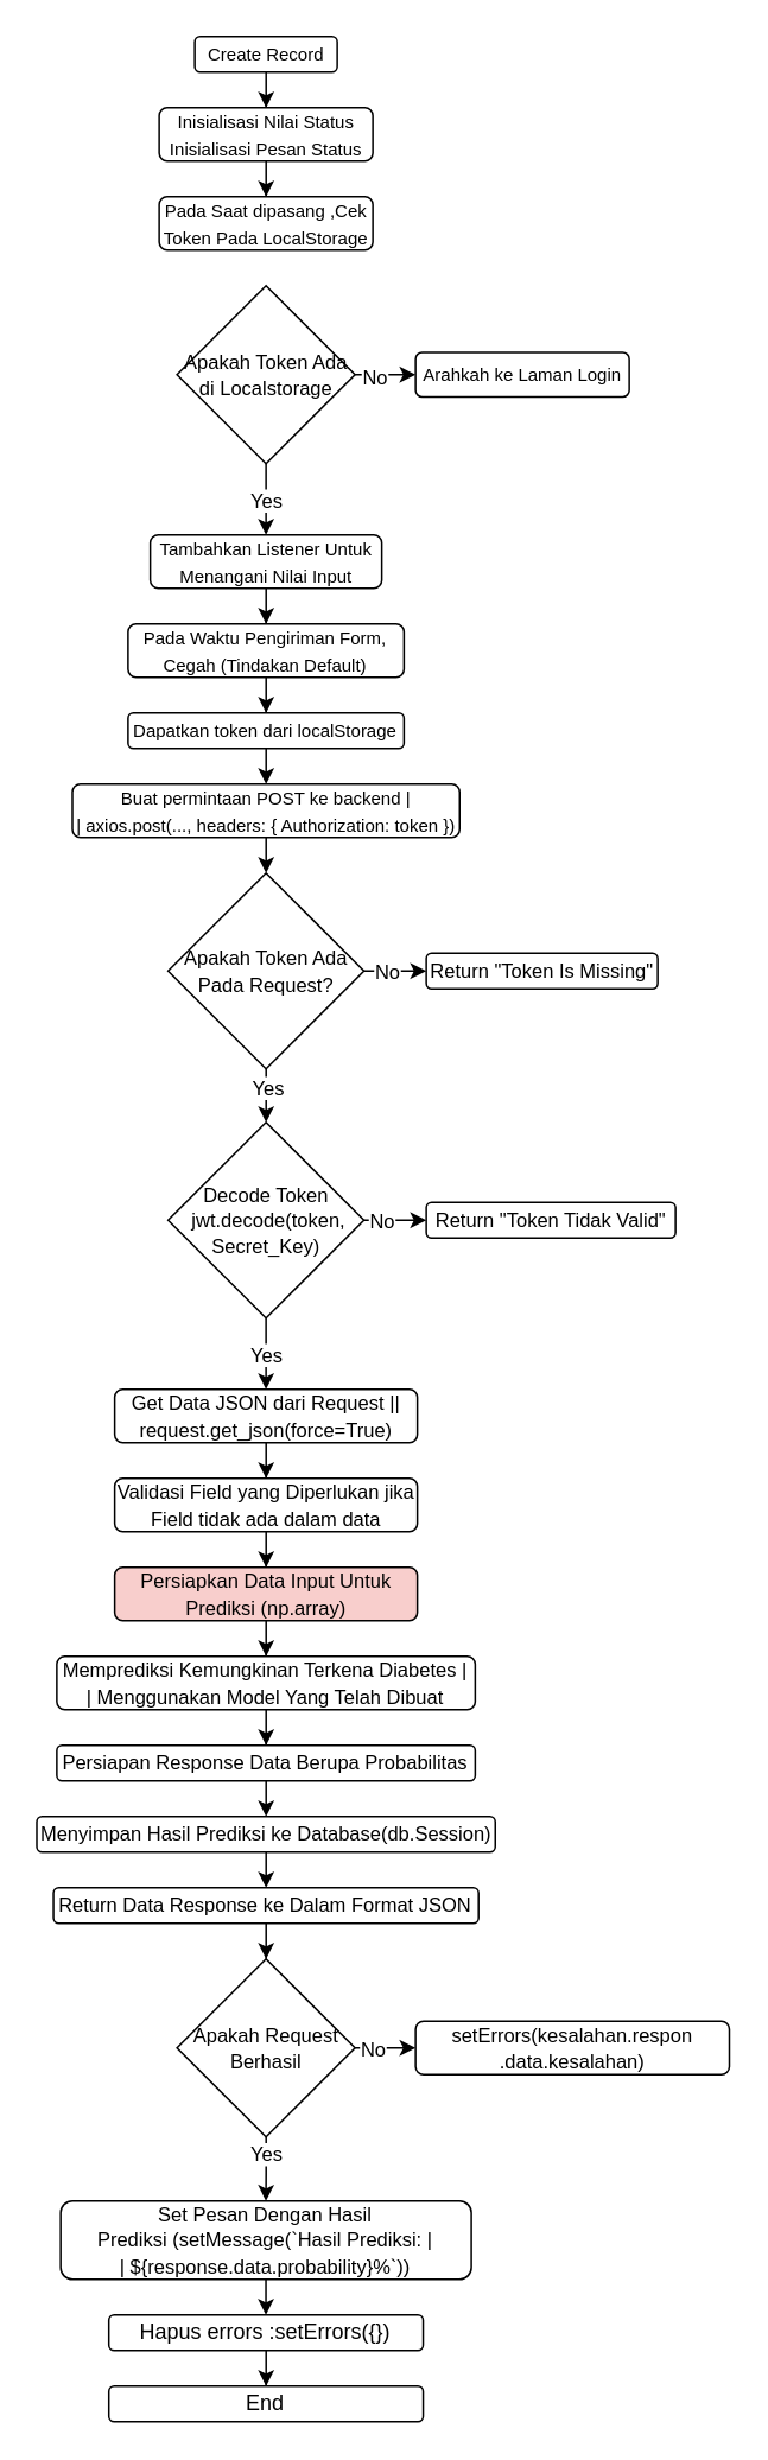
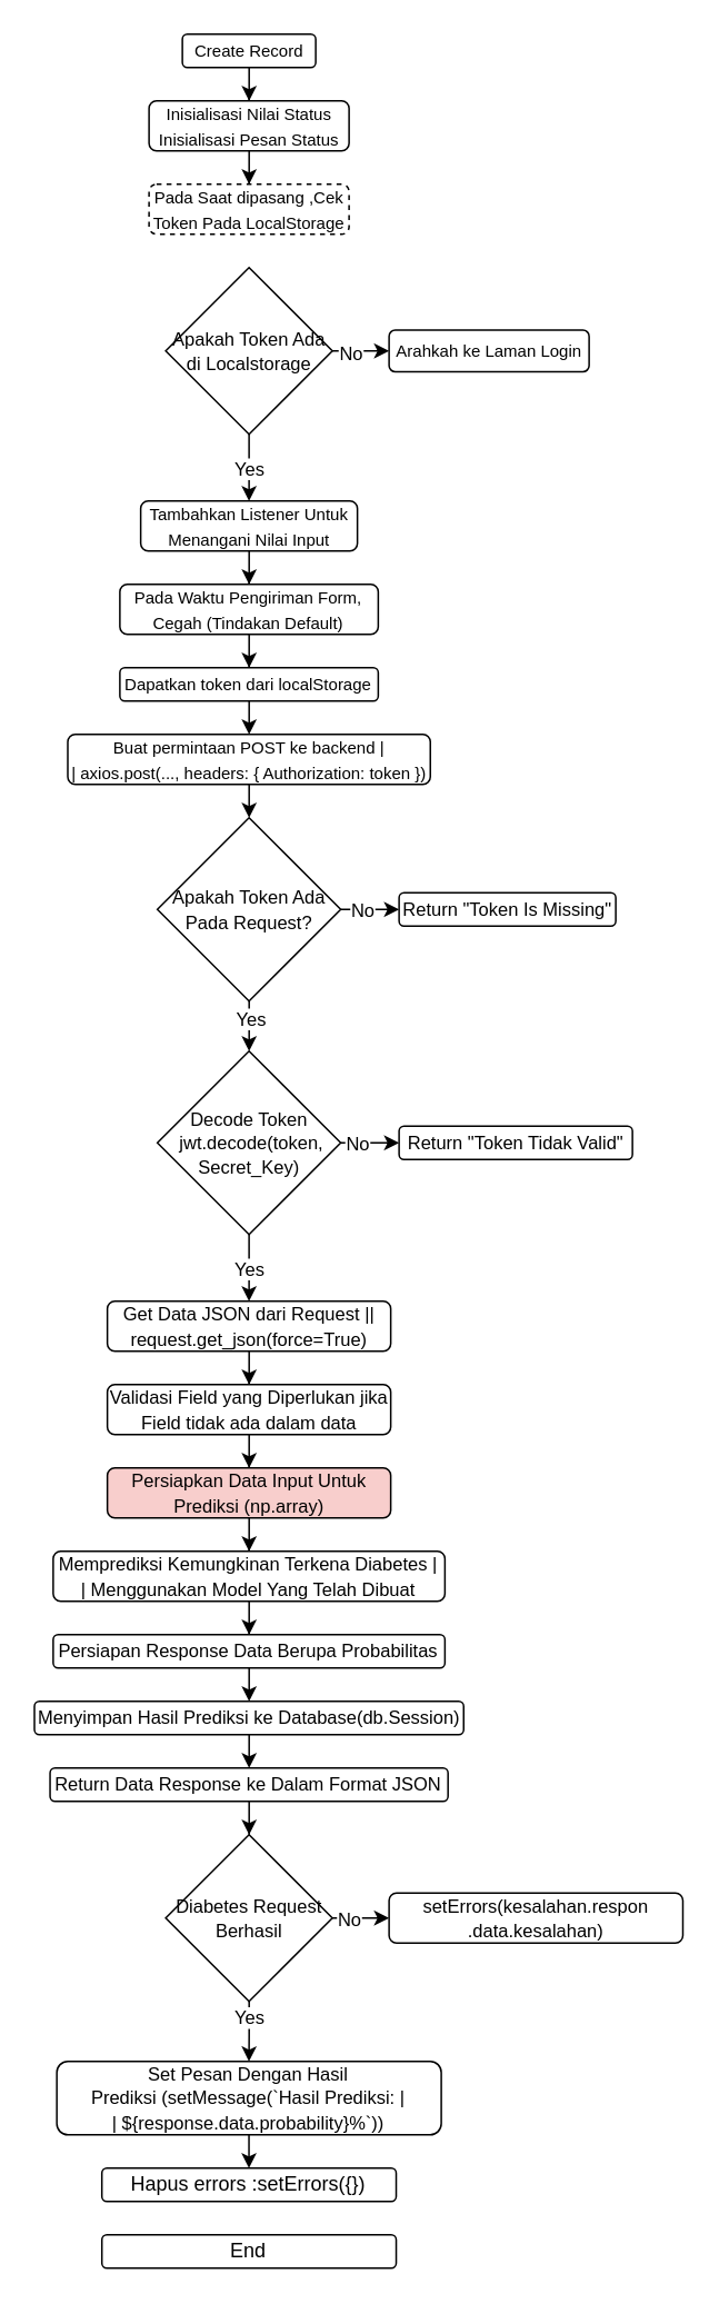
  <mxCell id="0" />
  <mxCell id="1" parent="0" />
  <mxCell id="2" value="" style="edgeStyle=orthogonalEdgeStyle;rounded=0;orthogonalLoop=1;jettySize=auto;html=1;" edge="1" parent="1" source="3" target="5"><mxGeometry relative="1" as="geometry" /></mxCell>
  <mxCell id="3" value="&lt;font size=&quot;1&quot;&gt;Create Record&lt;/font&gt;" style="rounded=1;whiteSpace=wrap;html=1;" vertex="1" parent="1"><mxGeometry x="108.75" y="20" width="80" height="20" as="geometry" /></mxCell>
  <mxCell id="4" value="" style="edgeStyle=orthogonalEdgeStyle;rounded=0;orthogonalLoop=1;jettySize=auto;html=1;" edge="1" parent="1" source="5" target="6"><mxGeometry relative="1" as="geometry" /></mxCell>
  <mxCell id="5" value="&lt;font size=&quot;1&quot;&gt;Inisialisasi Nilai Status&lt;/font&gt;&lt;div&gt;&lt;font size=&quot;1&quot;&gt;Inisialisasi Pesan Status&lt;/font&gt;&lt;/div&gt;" style="rounded=1;whiteSpace=wrap;html=1;" vertex="1" parent="1"><mxGeometry x="88.75" y="60" width="120" height="30" as="geometry" /></mxCell>
- <mxCell id="6" value="&lt;font size=&quot;1&quot;&gt;Pada Saat dipasang ,Cek Token Pada LocalStorage&lt;/font&gt;" style="rounded=1;whiteSpace=wrap;html=1;" vertex="1" parent="1"><mxGeometry x="88.75" y="110" width="120" height="30" as="geometry" /></mxCell>
+ <mxCell id="6" value="&lt;font size=&quot;1&quot;&gt;Pada Saat dipasang ,Cek Token Pada LocalStorage&lt;/font&gt;" style="rounded=1;whiteSpace=wrap;html=1;dashed=1;" vertex="1" parent="1"><mxGeometry x="88.75" y="110" width="120" height="30" as="geometry" /></mxCell>
  <mxCell id="7" value="" style="edgeStyle=orthogonalEdgeStyle;rounded=0;orthogonalLoop=1;jettySize=auto;html=1;" edge="1" parent="1" source="11" target="12"><mxGeometry relative="1" as="geometry" /></mxCell>
  <mxCell id="8" value="No" style="edgeLabel;html=1;align=center;verticalAlign=middle;resizable=0;points=[];" vertex="1" connectable="0" parent="7"><mxGeometry x="-0.522" y="-1" relative="1" as="geometry"><mxPoint as="offset" /></mxGeometry></mxCell>
  <mxCell id="9" value="" style="edgeStyle=orthogonalEdgeStyle;rounded=0;orthogonalLoop=1;jettySize=auto;html=1;" edge="1" parent="1" source="11" target="14"><mxGeometry relative="1" as="geometry" /></mxCell>
  <mxCell id="10" value="Yes" style="edgeLabel;html=1;align=center;verticalAlign=middle;resizable=0;points=[];" vertex="1" connectable="0" parent="9"><mxGeometry x="0.307" y="1" relative="1" as="geometry"><mxPoint x="-1" y="-6" as="offset" /></mxGeometry></mxCell>
  <mxCell id="11" value="&lt;font style=&quot;font-size: 11px;&quot;&gt;Apakah Token Ada di Localstorage&lt;/font&gt;" style="rhombus;whiteSpace=wrap;html=1;" vertex="1" parent="1"><mxGeometry x="98.75" y="160" width="100" height="100" as="geometry" /></mxCell>
  <mxCell id="12" value="&lt;font size=&quot;1&quot;&gt;Arahkah ke Laman Login&lt;/font&gt;" style="rounded=1;whiteSpace=wrap;html=1;" vertex="1" parent="1"><mxGeometry x="232.75" y="197.5" width="120" height="25" as="geometry" /></mxCell>
  <mxCell id="13" value="" style="edgeStyle=orthogonalEdgeStyle;rounded=0;orthogonalLoop=1;jettySize=auto;html=1;" edge="1" parent="1" source="14" target="16"><mxGeometry relative="1" as="geometry" /></mxCell>
  <mxCell id="14" value="&lt;font size=&quot;1&quot;&gt;Tambahkan Listener Untuk Menangani Nilai Input&lt;/font&gt;" style="rounded=1;whiteSpace=wrap;html=1;" vertex="1" parent="1"><mxGeometry x="83.75" y="300" width="130" height="30" as="geometry" /></mxCell>
  <mxCell id="15" value="" style="edgeStyle=orthogonalEdgeStyle;rounded=0;orthogonalLoop=1;jettySize=auto;html=1;" edge="1" parent="1" source="16" target="18"><mxGeometry relative="1" as="geometry" /></mxCell>
  <mxCell id="16" value="&lt;font size=&quot;1&quot;&gt;Pada Waktu Pengiriman Form, Cegah (Tindakan Default)&lt;/font&gt;" style="rounded=1;whiteSpace=wrap;html=1;" vertex="1" parent="1"><mxGeometry x="71.25" y="350" width="155" height="30" as="geometry" /></mxCell>
  <mxCell id="17" value="" style="edgeStyle=orthogonalEdgeStyle;rounded=0;orthogonalLoop=1;jettySize=auto;html=1;" edge="1" parent="1" source="18" target="20"><mxGeometry relative="1" as="geometry" /></mxCell>
  <mxCell id="18" value="&lt;font size=&quot;1&quot;&gt;Dapatkan token dari localStorage&lt;/font&gt;" style="rounded=1;whiteSpace=wrap;html=1;" vertex="1" parent="1"><mxGeometry x="71.25" y="400" width="155" height="20" as="geometry" /></mxCell>
  <mxCell id="19" value="" style="edgeStyle=orthogonalEdgeStyle;rounded=0;orthogonalLoop=1;jettySize=auto;html=1;" edge="1" parent="1" source="20" target="25"><mxGeometry relative="1" as="geometry" /></mxCell>
  <mxCell id="20" value="&lt;div&gt;&lt;font size=&quot;1&quot;&gt;Buat permintaan POST ke backend |&lt;/font&gt;&lt;/div&gt;&lt;div&gt;&lt;font size=&quot;1&quot;&gt;| axios.post(..., headers: { Authorization: token })&lt;/font&gt;&lt;/div&gt;" style="rounded=1;whiteSpace=wrap;html=1;" vertex="1" parent="1"><mxGeometry x="40" y="440" width="217.5" height="30" as="geometry" /></mxCell>
  <mxCell id="21" value="" style="edgeStyle=orthogonalEdgeStyle;rounded=0;orthogonalLoop=1;jettySize=auto;html=1;" edge="1" parent="1" source="25" target="26"><mxGeometry relative="1" as="geometry" /></mxCell>
  <mxCell id="22" value="No" style="edgeLabel;html=1;align=center;verticalAlign=middle;resizable=0;points=[];" vertex="1" connectable="0" parent="21"><mxGeometry x="-0.437" relative="1" as="geometry"><mxPoint as="offset" /></mxGeometry></mxCell>
  <mxCell id="23" value="" style="edgeStyle=orthogonalEdgeStyle;rounded=0;orthogonalLoop=1;jettySize=auto;html=1;" edge="1" parent="1" source="25" target="31"><mxGeometry relative="1" as="geometry" /></mxCell>
  <mxCell id="24" value="Yes" style="edgeLabel;html=1;align=center;verticalAlign=middle;resizable=0;points=[];" vertex="1" connectable="0" parent="23"><mxGeometry x="0.24" y="1" relative="1" as="geometry"><mxPoint as="offset" /></mxGeometry></mxCell>
  <mxCell id="25" value="&lt;font style=&quot;font-size: 11px;&quot;&gt;Apakah Token Ada Pada Request?&lt;/font&gt;" style="rhombus;whiteSpace=wrap;html=1;" vertex="1" parent="1"><mxGeometry x="93.75" y="490" width="110" height="110" as="geometry" /></mxCell>
  <mxCell id="26" value="&lt;font style=&quot;font-size: 11px;&quot;&gt;Return &quot;Token Is Missing&quot;&lt;/font&gt;" style="rounded=1;whiteSpace=wrap;html=1;" vertex="1" parent="1"><mxGeometry x="238.75" y="535" width="130" height="20" as="geometry" /></mxCell>
  <mxCell id="27" value="" style="edgeStyle=orthogonalEdgeStyle;rounded=0;orthogonalLoop=1;jettySize=auto;html=1;" edge="1" parent="1" source="31" target="32"><mxGeometry relative="1" as="geometry" /></mxCell>
  <mxCell id="28" value="No" style="edgeLabel;html=1;align=center;verticalAlign=middle;resizable=0;points=[];" vertex="1" connectable="0" parent="27"><mxGeometry x="-0.57" y="-2" relative="1" as="geometry"><mxPoint y="-2" as="offset" /></mxGeometry></mxCell>
  <mxCell id="29" value="" style="edgeStyle=orthogonalEdgeStyle;rounded=0;orthogonalLoop=1;jettySize=auto;html=1;" edge="1" parent="1" source="31" target="34"><mxGeometry relative="1" as="geometry" /></mxCell>
  <mxCell id="30" value="Yes" style="edgeLabel;html=1;align=center;verticalAlign=middle;resizable=0;points=[];" vertex="1" connectable="0" parent="29"><mxGeometry x="0.293" relative="1" as="geometry"><mxPoint y="-6" as="offset" /></mxGeometry></mxCell>
  <mxCell id="31" value="&lt;div&gt;&lt;span style=&quot;font-size: 11px;&quot;&gt;Decode Token&lt;/span&gt;&lt;/div&gt;&lt;div&gt;&lt;span style=&quot;font-size: 11px;&quot;&gt;&amp;nbsp;jwt.decode(token, Secret_Key)&lt;/span&gt;&lt;/div&gt;" style="rhombus;whiteSpace=wrap;html=1;" vertex="1" parent="1"><mxGeometry x="93.75" y="630" width="110" height="110" as="geometry" /></mxCell>
  <mxCell id="32" value="&lt;font style=&quot;font-size: 11px;&quot;&gt;Return &quot;Token Tidak Valid&quot;&lt;/font&gt;" style="rounded=1;whiteSpace=wrap;html=1;" vertex="1" parent="1"><mxGeometry x="238.75" y="675" width="140" height="20" as="geometry" /></mxCell>
  <mxCell id="33" value="" style="edgeStyle=orthogonalEdgeStyle;rounded=0;orthogonalLoop=1;jettySize=auto;html=1;" edge="1" parent="1" source="34" target="36"><mxGeometry relative="1" as="geometry" /></mxCell>
  <mxCell id="34" value="&lt;font style=&quot;font-size: 11px;&quot;&gt;Get Data JSON dari Request ||&amp;nbsp;request.get_json(force=True)&amp;nbsp;&lt;/font&gt;" style="rounded=1;whiteSpace=wrap;html=1;" vertex="1" parent="1"><mxGeometry x="63.75" y="780" width="170" height="30" as="geometry" /></mxCell>
  <mxCell id="35" value="" style="edgeStyle=orthogonalEdgeStyle;rounded=0;orthogonalLoop=1;jettySize=auto;html=1;" edge="1" parent="1" source="36" target="38"><mxGeometry relative="1" as="geometry" /></mxCell>
  <mxCell id="36" value="&lt;font style=&quot;font-size: 11px;&quot;&gt;Validasi Field yang Diperlukan jika Field tidak ada dalam data&lt;/font&gt;" style="rounded=1;whiteSpace=wrap;html=1;" vertex="1" parent="1"><mxGeometry x="63.75" y="830" width="170" height="30" as="geometry" /></mxCell>
  <mxCell id="37" value="" style="edgeStyle=orthogonalEdgeStyle;rounded=0;orthogonalLoop=1;jettySize=auto;html=1;" edge="1" parent="1" source="38" target="40"><mxGeometry relative="1" as="geometry" /></mxCell>
  <mxCell id="38" value="&lt;font style=&quot;font-size: 11px;&quot;&gt;Persiapkan Data Input Untuk Prediksi (np.array)&lt;/font&gt;" style="rounded=1;whiteSpace=wrap;html=1;fillColor=#f8cecc;" vertex="1" parent="1"><mxGeometry x="63.75" y="880" width="170" height="30" as="geometry" /></mxCell>
  <mxCell id="39" value="" style="edgeStyle=orthogonalEdgeStyle;rounded=0;orthogonalLoop=1;jettySize=auto;html=1;" edge="1" parent="1" source="40" target="42"><mxGeometry relative="1" as="geometry" /></mxCell>
  <mxCell id="40" value="&lt;div&gt;&lt;span style=&quot;font-size: 11px;&quot;&gt;Memprediksi Kemungkinan Terkena Diabetes |&lt;/span&gt;&lt;/div&gt;&lt;div&gt;&lt;span style=&quot;font-size: 11px;&quot;&gt;| Menggunakan Model Yang Telah Dibuat&lt;/span&gt;&lt;/div&gt;" style="rounded=1;whiteSpace=wrap;html=1;" vertex="1" parent="1"><mxGeometry x="31.25" y="930" width="235" height="30" as="geometry" /></mxCell>
  <mxCell id="41" value="" style="edgeStyle=orthogonalEdgeStyle;rounded=0;orthogonalLoop=1;jettySize=auto;html=1;" edge="1" parent="1" source="42" target="44"><mxGeometry relative="1" as="geometry" /></mxCell>
  <mxCell id="42" value="&lt;div&gt;&lt;span style=&quot;font-size: 11px;&quot;&gt;Persiapan Response Data Berupa Probabilitas&lt;/span&gt;&lt;/div&gt;" style="rounded=1;whiteSpace=wrap;html=1;" vertex="1" parent="1"><mxGeometry x="31.25" y="980" width="235" height="20" as="geometry" /></mxCell>
  <mxCell id="43" value="" style="edgeStyle=orthogonalEdgeStyle;rounded=0;orthogonalLoop=1;jettySize=auto;html=1;" edge="1" parent="1" source="44" target="46"><mxGeometry relative="1" as="geometry" /></mxCell>
  <mxCell id="44" value="&lt;div&gt;&lt;span style=&quot;font-size: 11px;&quot;&gt;Menyimpan Hasil Prediksi ke Database(db.Session)&lt;/span&gt;&lt;/div&gt;" style="rounded=1;whiteSpace=wrap;html=1;" vertex="1" parent="1"><mxGeometry x="20" y="1020" width="257.5" height="20" as="geometry" /></mxCell>
  <mxCell id="45" value="" style="edgeStyle=orthogonalEdgeStyle;rounded=0;orthogonalLoop=1;jettySize=auto;html=1;" edge="1" parent="1" source="46" target="51"><mxGeometry relative="1" as="geometry" /></mxCell>
  <mxCell id="46" value="&lt;span style=&quot;font-size: 11px;&quot;&gt;Return Data&amp;nbsp;&lt;/span&gt;&lt;span style=&quot;font-size: 11px;&quot;&gt;Response&lt;/span&gt;&lt;span style=&quot;font-size: 11px;&quot;&gt;&amp;nbsp;ke Dalam Format JSON&lt;/span&gt;" style="rounded=1;whiteSpace=wrap;html=1;" vertex="1" parent="1"><mxGeometry x="29.37" y="1060" width="238.75" height="20" as="geometry" /></mxCell>
  <mxCell id="47" value="" style="edgeStyle=orthogonalEdgeStyle;rounded=0;orthogonalLoop=1;jettySize=auto;html=1;" edge="1" parent="1" source="51" target="52"><mxGeometry relative="1" as="geometry" /></mxCell>
  <mxCell id="48" value="No" style="edgeLabel;html=1;align=center;verticalAlign=middle;resizable=0;points=[];" vertex="1" connectable="0" parent="47"><mxGeometry x="-0.521" y="2" relative="1" as="geometry"><mxPoint x="-1" y="2" as="offset" /></mxGeometry></mxCell>
  <mxCell id="49" value="" style="edgeStyle=orthogonalEdgeStyle;rounded=0;orthogonalLoop=1;jettySize=auto;html=1;" edge="1" parent="1" source="51" target="54"><mxGeometry relative="1" as="geometry" /></mxCell>
  <mxCell id="50" value="Yes" style="edgeLabel;html=1;align=center;verticalAlign=middle;resizable=0;points=[];" vertex="1" connectable="0" parent="49"><mxGeometry x="-0.459" relative="1" as="geometry"><mxPoint as="offset" /></mxGeometry></mxCell>
- <mxCell id="51" value="&lt;font style=&quot;font-size: 11px;&quot;&gt;Apakah Request Berhasil&lt;/font&gt;" style="rhombus;whiteSpace=wrap;html=1;" vertex="1" parent="1"><mxGeometry x="98.75" y="1100" width="100" height="100" as="geometry" /></mxCell>
+ <mxCell id="51" value="&lt;font style=&quot;font-size: 11px;&quot;&gt;Diabetes Request Berhasil&lt;/font&gt;" style="rhombus;whiteSpace=wrap;html=1;" vertex="1" parent="1"><mxGeometry x="98.75" y="1100" width="100" height="100" as="geometry" /></mxCell>
  <mxCell id="52" value="&lt;span style=&quot;font-size: 11px;&quot;&gt;setErrors(kesalahan.respon&lt;/span&gt;&lt;div&gt;&lt;span style=&quot;font-size: 11px;&quot;&gt;.data.kesalahan)&lt;/span&gt;&lt;/div&gt;" style="rounded=1;whiteSpace=wrap;html=1;" vertex="1" parent="1"><mxGeometry x="232.75" y="1135" width="176.25" height="30" as="geometry" /></mxCell>
  <mxCell id="53" value="" style="edgeStyle=orthogonalEdgeStyle;rounded=0;orthogonalLoop=1;jettySize=auto;html=1;" edge="1" parent="1" source="54" target="56"><mxGeometry relative="1" as="geometry" /></mxCell>
  <mxCell id="54" value="&lt;span style=&quot;font-size: 11px;&quot;&gt;Set Pesan Dengan Hasil Prediksi&amp;nbsp;&lt;/span&gt;&lt;span style=&quot;background-color: initial; font-size: 11px;&quot;&gt;(setMessage(`Hasil Prediksi: |&lt;/span&gt;&lt;div&gt;&lt;span style=&quot;font-size: 11px;&quot;&gt;| ${response.data.probability}%`))&lt;/span&gt;&lt;/div&gt;" style="rounded=1;whiteSpace=wrap;html=1;" vertex="1" parent="1"><mxGeometry x="33.43" y="1236" width="230.63" height="44" as="geometry" /></mxCell>
- <mxCell id="55" value="" style="edgeStyle=orthogonalEdgeStyle;rounded=0;orthogonalLoop=1;jettySize=auto;html=1;" edge="1" parent="1" source="56" target="57"><mxGeometry relative="1" as="geometry" /></mxCell>
  <mxCell id="56" value="Hapus errors :setErrors({})" style="rounded=1;whiteSpace=wrap;html=1;" vertex="1" parent="1"><mxGeometry x="60.46" y="1300" width="176.56" height="20" as="geometry" /></mxCell>
  <mxCell id="57" value="End" style="rounded=1;whiteSpace=wrap;html=1;" vertex="1" parent="1"><mxGeometry x="60.47" y="1340" width="176.56" height="20" as="geometry" /></mxCell>
